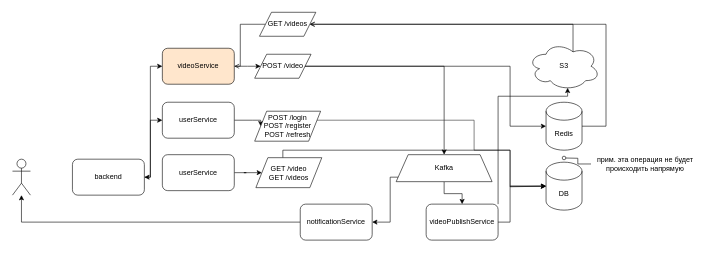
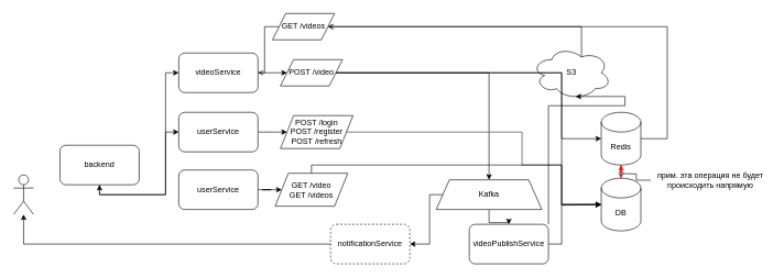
  <mxCell id="0" />
  <mxCell id="1" parent="0" />
  <mxCell id="2" value="&lt;div&gt;&lt;br&gt;&lt;/div&gt;&lt;div&gt;&lt;br&gt;&lt;/div&gt;" style="shape=umlActor;verticalLabelPosition=bottom;verticalAlign=top;html=1;outlineConnect=0;" parent="1" vertex="1"><mxGeometry x="20" y="265" width="30" height="60" as="geometry" /></mxCell>
  <mxCell id="3" style="edgeStyle=orthogonalEdgeStyle;rounded=0;orthogonalLoop=1;jettySize=auto;html=1;entryX=0;entryY=0.5;entryDx=0;entryDy=0;" parent="1" source="5" target="8" edge="1"><mxGeometry relative="1" as="geometry"><Array as="points"><mxPoint x="250" y="295" /><mxPoint x="250" y="110" /></Array></mxGeometry></mxCell>
  <mxCell id="4" value="" style="edgeStyle=orthogonalEdgeStyle;rounded=0;orthogonalLoop=1;jettySize=auto;html=1;startArrow=classic;startFill=1;" parent="1" source="5" target="18" edge="1"><mxGeometry relative="1" as="geometry"><Array as="points"><mxPoint x="250" y="295" /><mxPoint x="250" y="200" /></Array></mxGeometry></mxCell>
- <mxCell id="5" value="backend" style="rounded=1;whiteSpace=wrap;html=1;" parent="1" vertex="1"><mxGeometry x="120" y="265" width="120" height="60" as="geometry" /></mxCell>
+ <mxCell id="5" value="backend" style="rounded=1;whiteSpace=wrap;html=1;" parent="1" vertex="1"><mxGeometry x="90" y="220" width="120" height="60" as="geometry" /></mxCell>
  <mxCell id="6" style="edgeStyle=orthogonalEdgeStyle;rounded=0;orthogonalLoop=1;jettySize=auto;html=1;entryX=0;entryY=0.5;entryDx=0;entryDy=0;startArrow=open;startFill=0;endArrow=none;" parent="1" source="8" target="9" edge="1"><mxGeometry relative="1" as="geometry"><Array as="points"><mxPoint x="400" y="110" /><mxPoint x="400" y="40" /></Array></mxGeometry></mxCell>
  <mxCell id="7" style="edgeStyle=orthogonalEdgeStyle;rounded=0;orthogonalLoop=1;jettySize=auto;html=1;entryX=0;entryY=0.5;entryDx=0;entryDy=0;" parent="1" source="8" edge="1"><mxGeometry relative="1" as="geometry"><mxPoint x="434" y="110" as="targetPoint" /></mxGeometry></mxCell>
- <mxCell id="8" value="videoService" style="rounded=1;whiteSpace=wrap;html=1;fillColor=#ffe6cc;" parent="1" vertex="1"><mxGeometry x="270" y="80" width="120" height="60" as="geometry" /></mxCell>
- <mxCell id="9" value="GET /videos" style="shape=parallelogram;perimeter=parallelogramPerimeter;whiteSpace=wrap;html=1;fixedSize=1;" parent="1" vertex="1"><mxGeometry x="432" y="20" width="94" height="40" as="geometry" /></mxCell>
+ <mxCell id="8" value="videoService" style="rounded=1;whiteSpace=wrap;html=1;" parent="1" vertex="1"><mxGeometry x="270" y="80" width="120" height="60" as="geometry" /></mxCell>
+ <mxCell id="9" value="GET /videos" style="shape=parallelogram;perimeter=parallelogramPerimeter;whiteSpace=wrap;html=1;fixedSize=1;" parent="1" vertex="1"><mxGeometry x="412" y="20" width="94" height="40" as="geometry" /></mxCell>
  <mxCell id="10" style="edgeStyle=orthogonalEdgeStyle;rounded=0;orthogonalLoop=1;jettySize=auto;html=1;entryX=0.5;entryY=0;entryDx=0;entryDy=0;" parent="1" source="11" target="14" edge="1"><mxGeometry relative="1" as="geometry" /></mxCell>
  <mxCell id="11" value="POST /video" style="shape=parallelogram;perimeter=parallelogramPerimeter;whiteSpace=wrap;html=1;fixedSize=1;" parent="1" vertex="1"><mxGeometry x="424" y="90" width="94" height="40" as="geometry" /></mxCell>
  <mxCell id="12" style="edgeStyle=orthogonalEdgeStyle;rounded=0;orthogonalLoop=1;jettySize=auto;html=1;" parent="1" source="14" target="31" edge="1"><mxGeometry relative="1" as="geometry" /></mxCell>
  <mxCell id="13" style="edgeStyle=orthogonalEdgeStyle;rounded=0;orthogonalLoop=1;jettySize=auto;html=1;entryX=1;entryY=0.5;entryDx=0;entryDy=0;" parent="1" source="14" target="16" edge="1"><mxGeometry relative="1" as="geometry"><Array as="points"><mxPoint x="650" y="295" /><mxPoint x="650" y="370" /></Array></mxGeometry></mxCell>
- <mxCell id="14" value="Kafka" style="shape=trapezoid;perimeter=trapezoidPerimeter;whiteSpace=wrap;html=1;fixedSize=1;" parent="1" vertex="1"><mxGeometry x="660" y="257.5" width="160" height="45" as="geometry" /></mxCell>
+ <mxCell id="14" value="Kafka" style="shape=trapezoid;perimeter=trapezoidPerimeter;whiteSpace=wrap;html=1;fixedSize=1;" parent="1" vertex="1"><mxGeometry x="660" y="272.5" width="160" height="45" as="geometry" /></mxCell>
  <mxCell id="15" style="edgeStyle=orthogonalEdgeStyle;rounded=0;orthogonalLoop=1;jettySize=auto;html=1;" parent="1" source="16" target="2" edge="1"><mxGeometry relative="1" as="geometry" /></mxCell>
- <mxCell id="16" value="notificationService" style="rounded=1;whiteSpace=wrap;html=1;" parent="1" vertex="1"><mxGeometry x="500" y="340" width="120" height="60" as="geometry" /></mxCell>
+ <mxCell id="16" value="notificationService" style="rounded=1;whiteSpace=wrap;html=1;dashed=1;" parent="1" vertex="1"><mxGeometry x="500" y="340" width="120" height="60" as="geometry" /></mxCell>
  <mxCell id="17" style="edgeStyle=orthogonalEdgeStyle;rounded=0;orthogonalLoop=1;jettySize=auto;html=1;entryX=0;entryY=0.5;entryDx=0;entryDy=0;" parent="1" source="18" target="19" edge="1"><mxGeometry relative="1" as="geometry"><Array as="points"><mxPoint x="420" y="200" /><mxPoint x="420" y="200" /></Array></mxGeometry></mxCell>
  <mxCell id="18" value="userService" style="rounded=1;whiteSpace=wrap;html=1;" parent="1" vertex="1"><mxGeometry x="270" y="170" width="120" height="60" as="geometry" /></mxCell>
- <mxCell id="19" value="POST /login&lt;br&gt;POST /register&lt;br&gt;POST /refresh" style="shape=parallelogram;perimeter=parallelogramPerimeter;whiteSpace=wrap;html=1;fixedSize=1;" parent="1" vertex="1"><mxGeometry x="424" y="185" width="110" height="50" as="geometry" /></mxCell>
- <mxCell id="20" value="S3" style="ellipse;shape=cloud;whiteSpace=wrap;html=1;" parent="1" vertex="1"><mxGeometry x="880" y="70" width="120" height="80" as="geometry" /></mxCell>
+ <mxCell id="19" value="POST /login&lt;br&gt;POST /register&lt;br&gt;POST /refresh" style="shape=parallelogram;perimeter=parallelogramPerimeter;whiteSpace=wrap;html=1;fixedSize=1;" parent="1" vertex="1"><mxGeometry x="424" y="175" width="110" height="50" as="geometry" /></mxCell>
+ <mxCell id="20" value="S3" style="ellipse;shape=cloud;whiteSpace=wrap;html=1;" parent="1" vertex="1"><mxGeometry x="805" y="70" width="120" height="80" as="geometry" /></mxCell>
+ <mxCell id="21" style="edgeStyle=orthogonalEdgeStyle;rounded=0;orthogonalLoop=1;jettySize=auto;html=1;strokeColor=#FF0000;" parent="1" source="22" target="25" edge="1"><mxGeometry relative="1" as="geometry" /></mxCell>
  <mxCell id="22" value="DB" style="shape=cylinder3;whiteSpace=wrap;html=1;boundedLbl=1;backgroundOutline=1;size=15;" parent="1" vertex="1"><mxGeometry x="910" y="270" width="60" height="80" as="geometry" /></mxCell>
  <mxCell id="23" style="edgeStyle=orthogonalEdgeStyle;rounded=0;orthogonalLoop=1;jettySize=auto;html=1;entryX=0.625;entryY=0.2;entryDx=0;entryDy=0;entryPerimeter=0;startArrow=open;startFill=0;endArrow=none;" parent="1" source="9" target="20" edge="1"><mxGeometry relative="1" as="geometry" /></mxCell>
  <mxCell id="24" style="edgeStyle=orthogonalEdgeStyle;rounded=0;orthogonalLoop=1;jettySize=auto;html=1;entryX=1;entryY=0.5;entryDx=0;entryDy=0;endArrow=open;endFill=0;" parent="1" source="25" target="9" edge="1"><mxGeometry relative="1" as="geometry"><Array as="points"><mxPoint x="1010" y="210" /><mxPoint x="1010" y="40" /></Array></mxGeometry></mxCell>
  <mxCell id="25" value="Redis" style="shape=cylinder3;whiteSpace=wrap;html=1;boundedLbl=1;backgroundOutline=1;size=15;" parent="1" vertex="1"><mxGeometry x="910" y="170" width="60" height="80" as="geometry" /></mxCell>
+ <mxCell id="26" style="edgeStyle=orthogonalEdgeStyle;rounded=0;orthogonalLoop=1;jettySize=auto;html=1;entryX=0;entryY=0.5;entryDx=0;entryDy=0;entryPerimeter=0;" parent="1" source="11" target="22" edge="1"><mxGeometry relative="1" as="geometry"><Array as="points"><mxPoint x="850" y="110" /><mxPoint x="850" y="310" /></Array></mxGeometry></mxCell>
  <mxCell id="27" style="edgeStyle=orthogonalEdgeStyle;rounded=0;orthogonalLoop=1;jettySize=auto;html=1;entryX=0;entryY=0.5;entryDx=0;entryDy=0;entryPerimeter=0;" parent="1" source="11" target="25" edge="1"><mxGeometry relative="1" as="geometry"><Array as="points"><mxPoint x="850" y="110" /><mxPoint x="850" y="210" /></Array></mxGeometry></mxCell>
  <mxCell id="28" style="edgeStyle=orthogonalEdgeStyle;rounded=0;orthogonalLoop=1;jettySize=auto;html=1;entryX=0;entryY=0.5;entryDx=0;entryDy=0;entryPerimeter=0;strokeColor=#333333;" parent="1" source="19" target="22" edge="1"><mxGeometry relative="1" as="geometry"><Array as="points"><mxPoint x="790" y="200" /><mxPoint x="790" y="250" /><mxPoint x="850" y="250" /><mxPoint x="850" y="310" /></Array></mxGeometry></mxCell>
  <mxCell id="29" style="edgeStyle=orthogonalEdgeStyle;rounded=0;orthogonalLoop=1;jettySize=auto;html=1;endArrow=oval;endFill=0;" parent="1" source="30" edge="1"><mxGeometry relative="1" as="geometry"><mxPoint x="940" y="263" as="targetPoint" /></mxGeometry></mxCell>
  <mxCell id="30" value="прим. эта операция не будет &lt;br&gt;происходить напрямую" style="text;html=1;align=center;verticalAlign=middle;resizable=0;points=[];autosize=1;strokeColor=none;fillColor=none;" parent="1" vertex="1"><mxGeometry x="985" y="253" width="180" height="40" as="geometry" /></mxCell>
  <mxCell id="31" value="videoPublishService" style="rounded=1;whiteSpace=wrap;html=1;" parent="1" vertex="1"><mxGeometry x="710" y="340" width="120" height="60" as="geometry" /></mxCell>
  <mxCell id="32" style="edgeStyle=orthogonalEdgeStyle;rounded=0;orthogonalLoop=1;jettySize=auto;html=1;entryX=0;entryY=0.5;entryDx=0;entryDy=0;entryPerimeter=0;" parent="1" source="31" target="22" edge="1"><mxGeometry relative="1" as="geometry"><Array as="points"><mxPoint x="850" y="370" /><mxPoint x="850" y="310" /></Array></mxGeometry></mxCell>
  <mxCell id="33" style="edgeStyle=orthogonalEdgeStyle;rounded=0;orthogonalLoop=1;jettySize=auto;html=1;entryX=0.55;entryY=0.95;entryDx=0;entryDy=0;entryPerimeter=0;" parent="1" source="31" target="20" edge="1"><mxGeometry relative="1" as="geometry"><Array as="points"><mxPoint x="830" y="370" /><mxPoint x="830" y="160" /><mxPoint x="946" y="160" /></Array></mxGeometry></mxCell>
  <mxCell id="34" style="edgeStyle=orthogonalEdgeStyle;rounded=0;orthogonalLoop=1;jettySize=auto;html=1;" edge="1" parent="1" source="35" target="37"><mxGeometry relative="1" as="geometry" /></mxCell>
  <mxCell id="35" value="userService" style="rounded=1;whiteSpace=wrap;html=1;" vertex="1" parent="1"><mxGeometry x="270" y="257.5" width="120" height="60" as="geometry" /></mxCell>
  <mxCell id="36" style="edgeStyle=orthogonalEdgeStyle;rounded=0;orthogonalLoop=1;jettySize=auto;html=1;" edge="1" parent="1" source="37"><mxGeometry relative="1" as="geometry"><mxPoint x="910" y="310" as="targetPoint" /><Array as="points"><mxPoint x="471" y="250" /><mxPoint x="850" y="250" /><mxPoint x="850" y="311" /></Array></mxGeometry></mxCell>
- <mxCell id="37" value="GET /video&lt;div&gt;GET /videos&lt;/div&gt;" style="shape=parallelogram;perimeter=parallelogramPerimeter;whiteSpace=wrap;html=1;fixedSize=1;" vertex="1" parent="1"><mxGeometry x="426" y="262.5" width="110" height="50" as="geometry" /></mxCell>
+ <mxCell id="37" value="GET /video&lt;div&gt;GET /videos&lt;/div&gt;" style="shape=parallelogram;perimeter=parallelogramPerimeter;whiteSpace=wrap;html=1;fixedSize=1;" vertex="1" parent="1"><mxGeometry x="416" y="262.5" width="110" height="50" as="geometry" /></mxCell>
